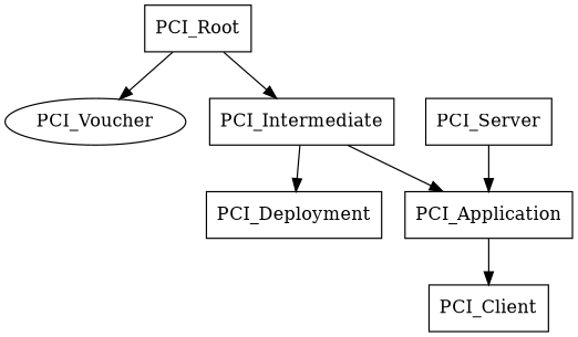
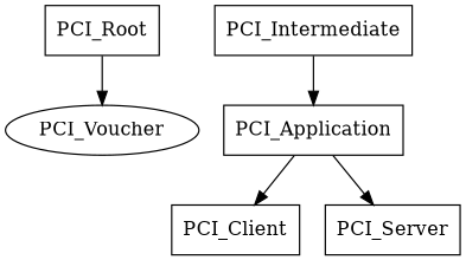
  digraph {
    node [shape=box]
    PCI_Voucher [shape=oval]
    PCI_Client
    PCI_Server
    PCI_Root
    PCI_Intermediate
-   PCI_Deployment
    PCI_Application
    subgraph sub_1 {
      PCI_Voucher
      PCI_Client
      PCI_Server
    }
    PCI_Root -> PCI_Voucher
-   PCI_Root -> PCI_Intermediate
-   PCI_Intermediate -> PCI_Deployment
    PCI_Intermediate -> PCI_Application
    PCI_Application -> PCI_Client
-   PCI_Server -> PCI_Application
+   PCI_Application -> PCI_Server
  }
